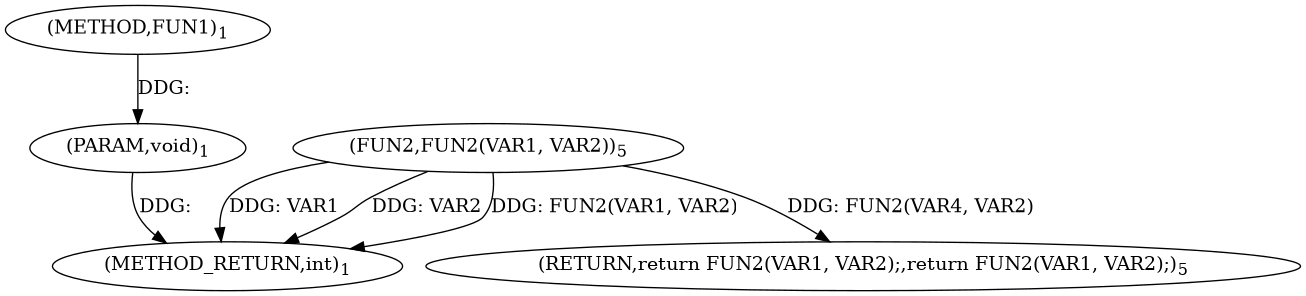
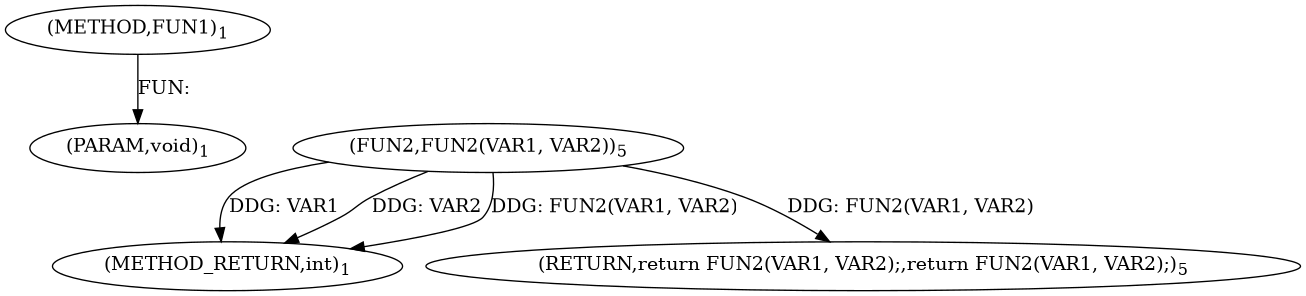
  digraph {
    n1 [label=<(METHOD,FUN1)<SUB>1</SUB>>]
    n2 [label=<(PARAM,void)<SUB>1</SUB>>]
    n3 [label=<(METHOD_RETURN,int)<SUB>1</SUB>>]
    n4 [label=<(FUN2,FUN2(VAR1, VAR2))<SUB>5</SUB>>]
    n5 [label=<(RETURN,return FUN2(VAR1, VAR2);,return FUN2(VAR1, VAR2);)<SUB>5</SUB>>]
-   n1 -> n2 [label="DDG: "]
-   n2 -> n3 [label="DDG: "]
+   n1 -> n2 [label="FUN: "]
    n4 -> n3 [label="DDG: VAR1"]
    n4 -> n3 [label="DDG: VAR2"]
    n4 -> n3 [label="DDG: FUN2(VAR1, VAR2)"]
-   n4 -> n5 [label="DDG: FUN2(VAR4, VAR2)"]
+   n4 -> n5 [label="DDG: FUN2(VAR1, VAR2)"]
  }
